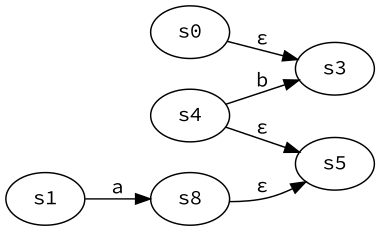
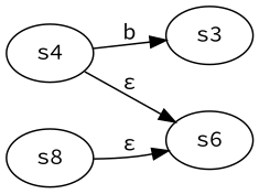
  digraph {
    fontname="Source Code Pro"
    rankdir=LR
    node [fontname="Source Code Pro"]
    edge [fontname="Source Code Pro"]
-   s0
    s3
    n3 [label=s8]
-   s1
-   s5
+   s5 [label=s6]
    s4
-   s0 -> s3 [label="&epsilon;"]
    n3 -> s5 [label="&epsilon;"]
-   s1 -> n3 [label=a]
    s4 -> s3 [label=b]
    s4 -> s5 [label="&epsilon;"]
  }
